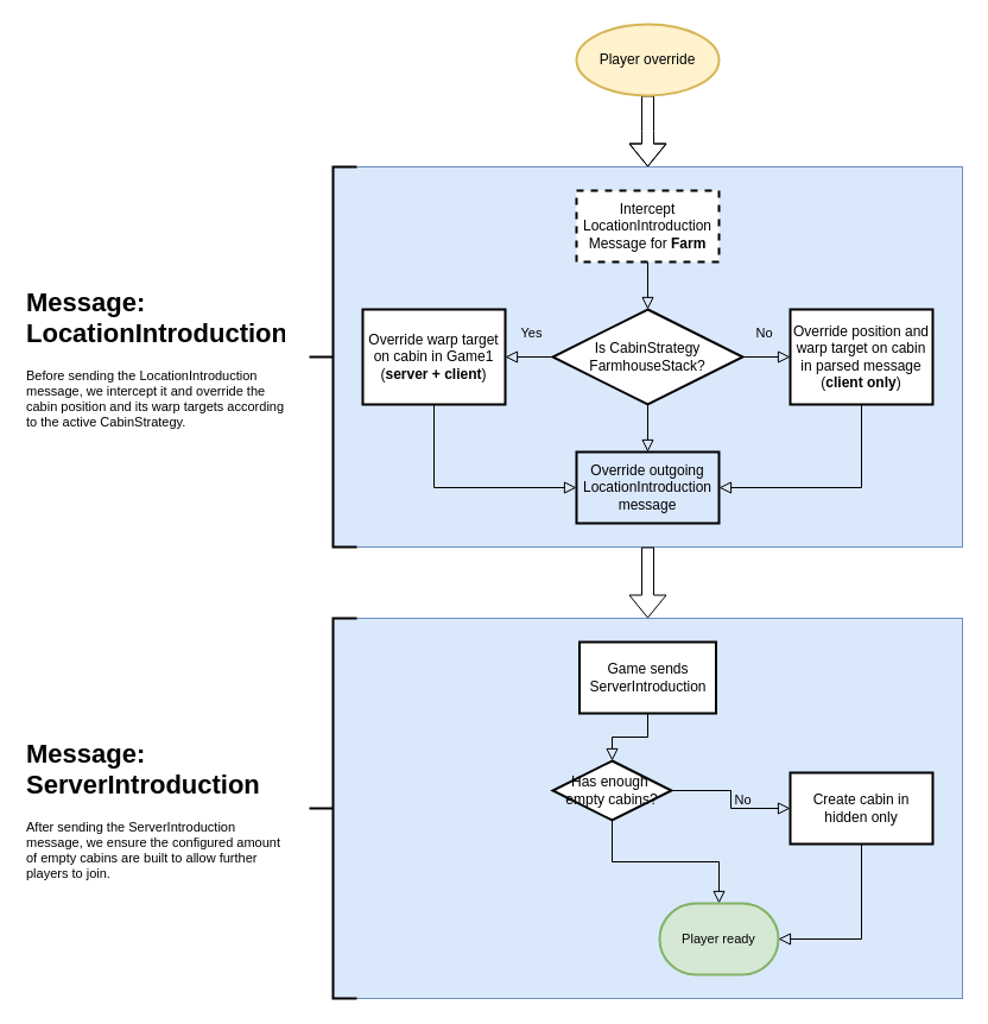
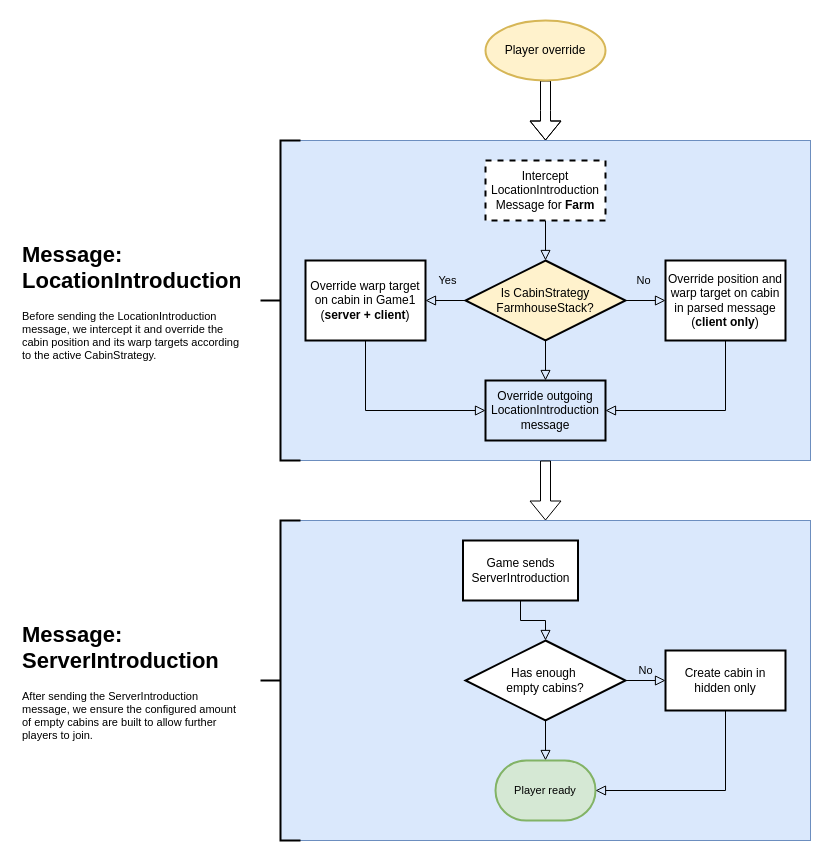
  <mxCell id="0" />
  <mxCell id="1" parent="0" />
  <mxCell id="2" value="" style="rounded=0;whiteSpace=wrap;html=1;fontFamily=Helvetica;fontSize=11;labelBackgroundColor=none;strokeColor=#6c8ebf;fillColor=#dae8fc;" vertex="1" parent="1"><mxGeometry x="280" y="520" width="530" height="320" as="geometry" /></mxCell>
  <mxCell id="3" value="" style="rounded=0;whiteSpace=wrap;html=1;fontFamily=Helvetica;fontSize=11;labelBackgroundColor=none;strokeColor=#6c8ebf;fillColor=#dae8fc;" vertex="1" parent="1"><mxGeometry x="280" y="140" width="530" height="320" as="geometry" /></mxCell>
  <mxCell id="4" value="" style="edgeStyle=orthogonalEdgeStyle;shape=flexArrow;rounded=0;orthogonalLoop=1;jettySize=auto;html=1;shadow=0;strokeColor=default;strokeWidth=1;align=center;verticalAlign=middle;fontFamily=Helvetica;fontSize=11;fontColor=default;labelBackgroundColor=none;endArrow=block;endFill=0;" edge="1" parent="1" source="5"><mxGeometry relative="1" as="geometry"><mxPoint x="545" y="140" as="targetPoint" /></mxGeometry></mxCell>
  <mxCell id="5" value="Player override" style="strokeWidth=2;html=1;shape=mxgraph.flowchart.start_1;whiteSpace=wrap;fillColor=#fff2cc;strokeColor=#d6b656;" vertex="1" parent="1"><mxGeometry x="485" y="20" width="120" height="60" as="geometry" /></mxCell>
  <mxCell id="6" value="" style="edgeStyle=orthogonalEdgeStyle;shape=connector;rounded=0;orthogonalLoop=1;jettySize=auto;html=1;shadow=0;strokeColor=default;strokeWidth=1;align=center;verticalAlign=middle;fontFamily=Helvetica;fontSize=11;fontColor=default;labelBackgroundColor=none;endArrow=block;endFill=0;endSize=8;" edge="1" parent="1" source="7" target="11"><mxGeometry relative="1" as="geometry" /></mxCell>
  <mxCell id="7" value="Intercept LocationIntroduction Message for &lt;b&gt;Farm&lt;/b&gt;" style="whiteSpace=wrap;html=1;strokeWidth=2;dashed=1;" vertex="1" parent="1"><mxGeometry x="485" y="160" width="120" height="60" as="geometry" /></mxCell>
  <mxCell id="8" value="Yes" style="edgeStyle=orthogonalEdgeStyle;shape=connector;rounded=0;orthogonalLoop=1;jettySize=auto;html=1;shadow=0;strokeColor=default;strokeWidth=1;align=center;verticalAlign=middle;fontFamily=Helvetica;fontSize=11;fontColor=default;labelBackgroundColor=none;endArrow=block;endFill=0;endSize=8;" edge="1" parent="1" source="11" target="13"><mxGeometry x="-0.111" y="-20" relative="1" as="geometry"><mxPoint as="offset" /></mxGeometry></mxCell>
  <mxCell id="9" value="No" style="edgeStyle=orthogonalEdgeStyle;shape=connector;rounded=0;orthogonalLoop=1;jettySize=auto;html=1;shadow=0;strokeColor=default;strokeWidth=1;align=center;verticalAlign=middle;fontFamily=Helvetica;fontSize=11;fontColor=default;labelBackgroundColor=none;endArrow=block;endFill=0;endSize=8;" edge="1" parent="1" source="11" target="15"><mxGeometry x="-0.111" y="20" relative="1" as="geometry"><mxPoint as="offset" /></mxGeometry></mxCell>
  <mxCell id="10" value="" style="edgeStyle=orthogonalEdgeStyle;shape=connector;rounded=0;orthogonalLoop=1;jettySize=auto;html=1;shadow=0;strokeColor=default;strokeWidth=1;align=center;verticalAlign=middle;fontFamily=Helvetica;fontSize=11;fontColor=default;labelBackgroundColor=none;endArrow=block;endFill=0;endSize=8;entryX=0.5;entryY=0;entryDx=0;entryDy=0;" edge="1" parent="1" source="11" target="22"><mxGeometry relative="1" as="geometry"><mxPoint x="545" y="375" as="targetPoint" /></mxGeometry></mxCell>
- <mxCell id="11" value="Is CabinStrategy FarmhouseStack?" style="rhombus;whiteSpace=wrap;html=1;strokeWidth=2;" vertex="1" parent="1"><mxGeometry x="465" y="260" width="160" height="80" as="geometry" /></mxCell>
+ <mxCell id="11" value="Is CabinStrategy FarmhouseStack?" style="rhombus;whiteSpace=wrap;html=1;strokeWidth=2;fillColor=#fff2cc;" vertex="1" parent="1"><mxGeometry x="465" y="260" width="160" height="80" as="geometry" /></mxCell>
  <mxCell id="12" style="edgeStyle=orthogonalEdgeStyle;shape=connector;rounded=0;orthogonalLoop=1;jettySize=auto;html=1;entryX=0;entryY=0.5;entryDx=0;entryDy=0;shadow=0;strokeColor=default;strokeWidth=1;align=center;verticalAlign=middle;fontFamily=Helvetica;fontSize=11;fontColor=default;labelBackgroundColor=none;endArrow=block;endFill=0;endSize=8;" edge="1" parent="1" source="13" target="22"><mxGeometry relative="1" as="geometry"><Array as="points"><mxPoint x="365" y="410" /></Array></mxGeometry></mxCell>
  <mxCell id="13" value="Override warp target on cabin in Game1 (&lt;b&gt;server + client&lt;/b&gt;)" style="whiteSpace=wrap;html=1;strokeWidth=2;" vertex="1" parent="1"><mxGeometry x="305" y="260" width="120" height="80" as="geometry" /></mxCell>
  <mxCell id="14" style="edgeStyle=orthogonalEdgeStyle;shape=connector;rounded=0;orthogonalLoop=1;jettySize=auto;html=1;entryX=1;entryY=0.5;entryDx=0;entryDy=0;shadow=0;strokeColor=default;strokeWidth=1;align=center;verticalAlign=middle;fontFamily=Helvetica;fontSize=11;fontColor=default;labelBackgroundColor=none;endArrow=block;endFill=0;endSize=8;" edge="1" parent="1" source="15" target="22"><mxGeometry relative="1" as="geometry"><Array as="points"><mxPoint x="725" y="410" /></Array></mxGeometry></mxCell>
  <mxCell id="15" value="Override position and warp target on cabin in parsed message (&lt;b&gt;client only&lt;/b&gt;)" style="whiteSpace=wrap;html=1;strokeWidth=2;" vertex="1" parent="1"><mxGeometry x="665" y="260" width="120" height="80" as="geometry" /></mxCell>
  <mxCell id="16" style="edgeStyle=orthogonalEdgeStyle;shape=connector;rounded=0;orthogonalLoop=1;jettySize=auto;html=1;exitX=0.5;exitY=1;exitDx=0;exitDy=0;shadow=0;strokeColor=default;strokeWidth=1;align=center;verticalAlign=middle;fontFamily=Helvetica;fontSize=11;fontColor=default;labelBackgroundColor=none;endArrow=block;endFill=0;endSize=8;" edge="1" parent="1" source="11" target="11"><mxGeometry relative="1" as="geometry" /></mxCell>
  <mxCell id="17" value="No" style="edgeStyle=orthogonalEdgeStyle;shape=connector;rounded=0;orthogonalLoop=1;jettySize=auto;shadow=0;strokeColor=default;strokeWidth=1;align=center;verticalAlign=middle;fontFamily=Helvetica;fontSize=11;fontColor=default;labelBackgroundColor=none;endArrow=block;endFill=0;endSize=8;html=1;" edge="1" parent="1" source="19" target="20"><mxGeometry y="10" relative="1" as="geometry"><mxPoint as="offset" /></mxGeometry></mxCell>
  <mxCell id="18" value="" style="edgeStyle=orthogonalEdgeStyle;shape=connector;rounded=0;orthogonalLoop=1;jettySize=auto;html=1;shadow=0;strokeColor=default;strokeWidth=1;align=center;verticalAlign=middle;fontFamily=Helvetica;fontSize=11;fontColor=default;labelBackgroundColor=none;endArrow=block;endFill=0;endSize=8;" edge="1" parent="1" source="19" target="29"><mxGeometry relative="1" as="geometry" /></mxCell>
- <mxCell id="19" value="&lt;div&gt;Has enough&amp;nbsp;&lt;/div&gt;&lt;div&gt;empty cabins?&lt;/div&gt;" style="rhombus;whiteSpace=wrap;html=1;strokeWidth=2;" vertex="1" parent="1"><mxGeometry x="465" y="640" width="100" height="50" as="geometry" /></mxCell>
+ <mxCell id="19" value="&lt;div&gt;Has enough&amp;nbsp;&lt;/div&gt;&lt;div&gt;empty cabins?&lt;/div&gt;" style="rhombus;whiteSpace=wrap;html=1;strokeWidth=2;" vertex="1" parent="1"><mxGeometry x="465" y="640" width="160" height="80" as="geometry" /></mxCell>
  <mxCell id="20" value="Create cabin in hidden only" style="whiteSpace=wrap;html=1;strokeWidth=2;" vertex="1" parent="1"><mxGeometry x="665" y="650" width="120" height="60" as="geometry" /></mxCell>
  <mxCell id="21" value="" style="edgeStyle=orthogonalEdgeStyle;shape=flexArrow;rounded=0;orthogonalLoop=1;jettySize=auto;html=1;shadow=0;strokeColor=default;strokeWidth=1;align=center;verticalAlign=middle;fontFamily=Helvetica;fontSize=11;fontColor=default;labelBackgroundColor=none;endArrow=block;endFill=0;exitX=0.5;exitY=1;exitDx=0;exitDy=0;entryX=0.5;entryY=0;entryDx=0;entryDy=0;" edge="1" parent="1" source="3" target="2"><mxGeometry relative="1" as="geometry" /></mxCell>
  <mxCell id="22" value="&lt;div&gt;Override outgoing LocationIntroduction message&lt;/div&gt;" style="whiteSpace=wrap;html=1;strokeWidth=2;fillColor=#dae8fc;" vertex="1" parent="1"><mxGeometry x="485" y="380" width="120" height="60" as="geometry" /></mxCell>
  <mxCell id="23" value="" style="strokeWidth=2;html=1;shape=mxgraph.flowchart.annotation_2;align=left;labelPosition=right;pointerEvents=1;fontFamily=Helvetica;fontSize=11;fontColor=default;labelBackgroundColor=none;" vertex="1" parent="1"><mxGeometry x="260" y="140" width="40" height="320" as="geometry" /></mxCell>
  <mxCell id="24" value="" style="edgeStyle=orthogonalEdgeStyle;shape=connector;rounded=0;orthogonalLoop=1;jettySize=auto;html=1;shadow=0;strokeColor=default;strokeWidth=1;align=center;verticalAlign=middle;fontFamily=Helvetica;fontSize=11;fontColor=default;labelBackgroundColor=none;endArrow=block;endFill=0;endSize=8;" edge="1" parent="1" source="25" target="19"><mxGeometry relative="1" as="geometry" /></mxCell>
- <mxCell id="25" value="Game sends ServerIntroduction" style="whiteSpace=wrap;html=1;strokeWidth=2;" vertex="1" parent="1"><mxGeometry x="487.5" y="540" width="115" height="60" as="geometry" /></mxCell>
+ <mxCell id="25" value="Game sends ServerIntroduction" style="whiteSpace=wrap;html=1;strokeWidth=2;" vertex="1" parent="1"><mxGeometry x="462.5" y="540" width="115" height="60" as="geometry" /></mxCell>
  <mxCell id="26" value="&lt;h1 style=&quot;margin-top: 0px;&quot;&gt;Message:&lt;br&gt;LocationIntroduction&lt;/h1&gt;&lt;p&gt;Before sending the LocationIntroduction message, we intercept it and override the cabin position and its warp targets according to the active CabinStrategy.&lt;/p&gt;" style="text;html=1;whiteSpace=wrap;overflow=hidden;rounded=0;fontFamily=Helvetica;fontSize=11;fontColor=default;labelBackgroundColor=none;" vertex="1" parent="1"><mxGeometry x="20" y="235" width="220" height="130" as="geometry" /></mxCell>
  <mxCell id="27" value="" style="strokeWidth=2;html=1;shape=mxgraph.flowchart.annotation_2;align=left;labelPosition=right;pointerEvents=1;fontFamily=Helvetica;fontSize=11;fontColor=default;labelBackgroundColor=none;" vertex="1" parent="1"><mxGeometry x="260" y="520" width="40" height="320" as="geometry" /></mxCell>
  <mxCell id="28" value="&lt;h1 style=&quot;margin-top: 0px;&quot;&gt;Message:&lt;br&gt;ServerIntroduction&lt;/h1&gt;&lt;p&gt;After sending the ServerIntroduction message, we ensure the configured amount of empty cabins are built to allow further players to join.&lt;/p&gt;" style="text;html=1;whiteSpace=wrap;overflow=hidden;rounded=0;fontFamily=Helvetica;fontSize=11;fontColor=default;labelBackgroundColor=none;" vertex="1" parent="1"><mxGeometry x="20" y="615" width="220" height="130" as="geometry" /></mxCell>
- <mxCell id="29" value="Player ready" style="strokeWidth=2;html=1;shape=mxgraph.flowchart.terminator;whiteSpace=wrap;fontFamily=Helvetica;fontSize=11;labelBackgroundColor=none;fillColor=#d5e8d4;strokeColor=#82b366;" vertex="1" parent="1"><mxGeometry x="555" y="760" width="100" height="60" as="geometry" /></mxCell>
+ <mxCell id="29" value="Player ready" style="strokeWidth=2;html=1;shape=mxgraph.flowchart.terminator;whiteSpace=wrap;fontFamily=Helvetica;fontSize=11;labelBackgroundColor=none;fillColor=#d5e8d4;strokeColor=#82b366;" vertex="1" parent="1"><mxGeometry x="495" y="760" width="100" height="60" as="geometry" /></mxCell>
  <mxCell id="30" style="edgeStyle=orthogonalEdgeStyle;shape=connector;rounded=0;orthogonalLoop=1;jettySize=auto;html=1;entryX=1;entryY=0.5;entryDx=0;entryDy=0;entryPerimeter=0;shadow=0;strokeColor=default;strokeWidth=1;align=center;verticalAlign=middle;fontFamily=Helvetica;fontSize=11;fontColor=default;labelBackgroundColor=none;endArrow=block;endFill=0;endSize=8;" edge="1" parent="1" source="20" target="29"><mxGeometry relative="1" as="geometry"><Array as="points"><mxPoint x="725" y="790" /></Array></mxGeometry></mxCell>
